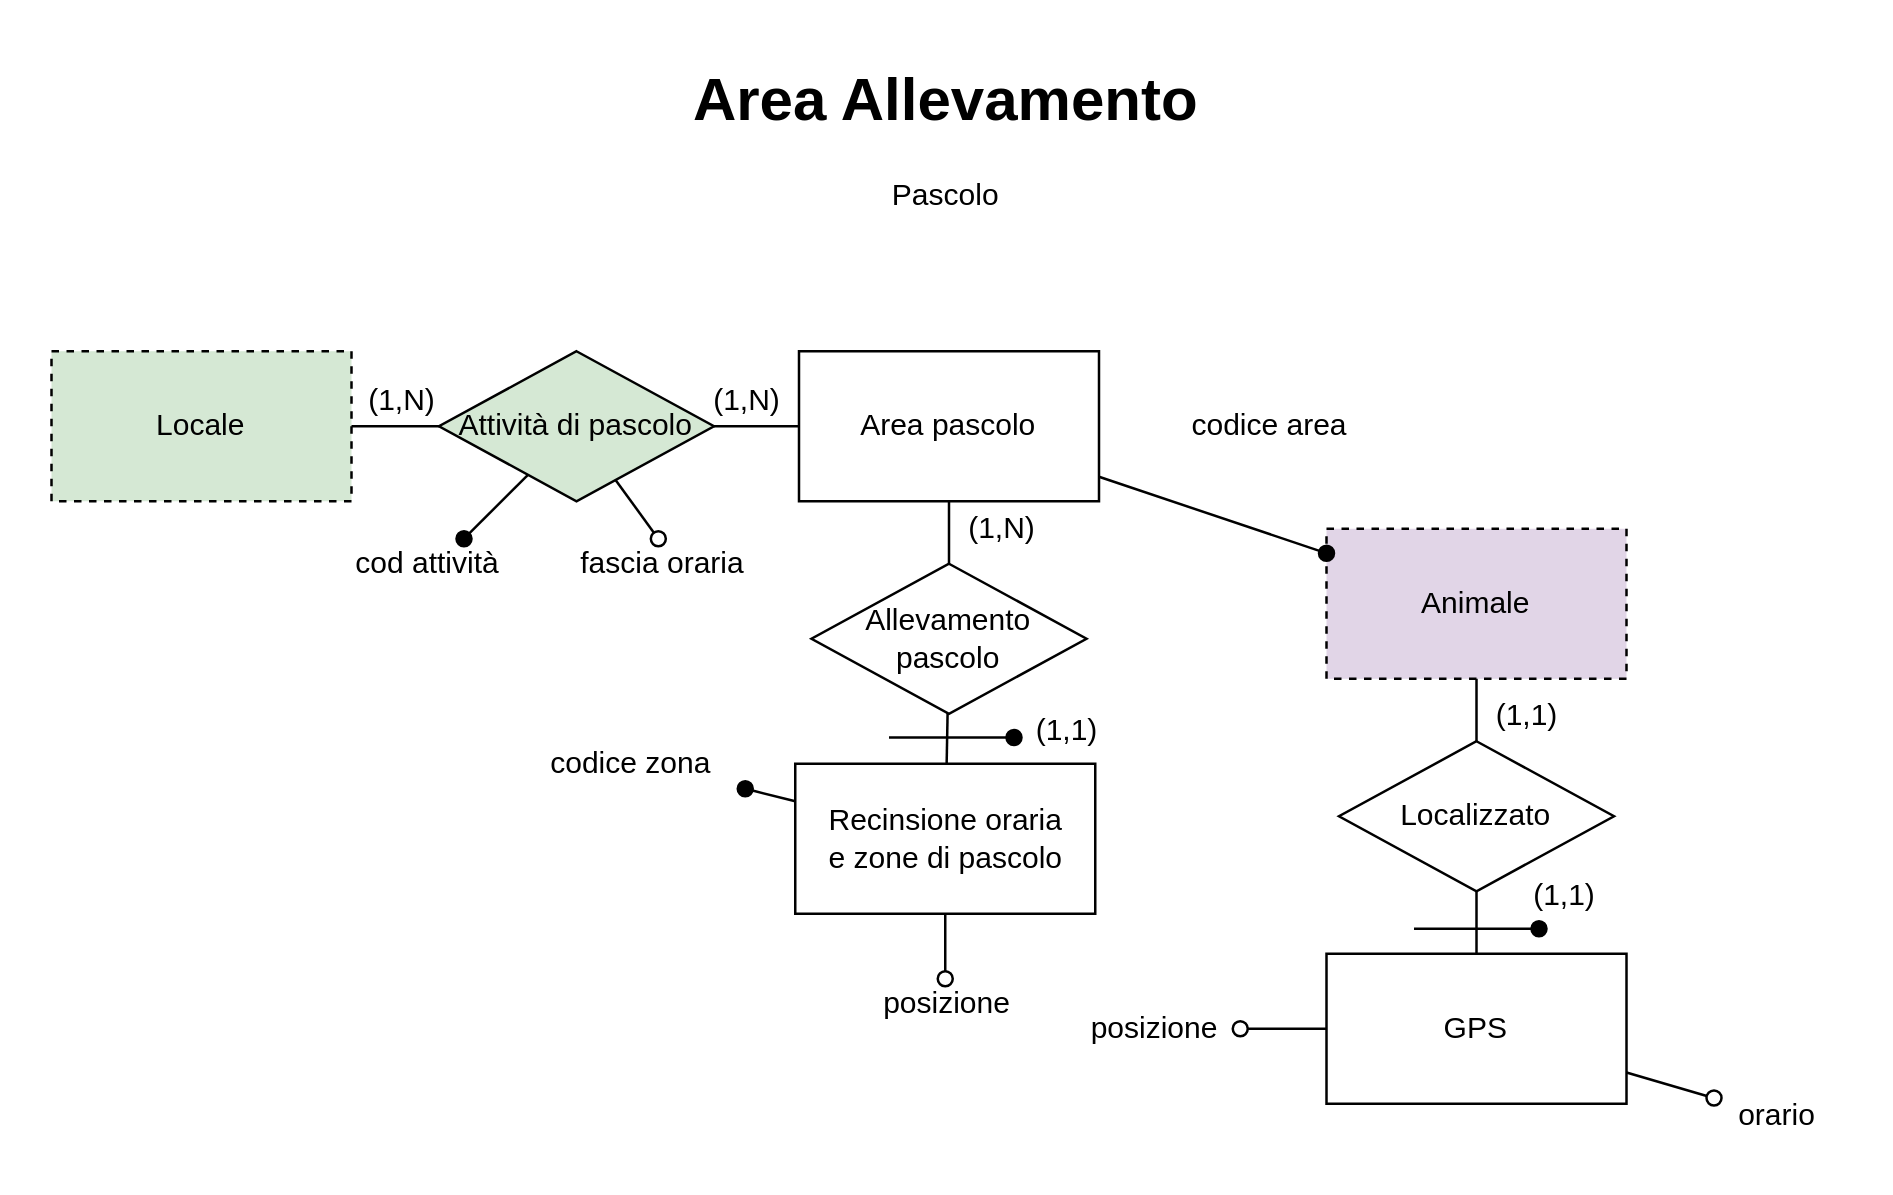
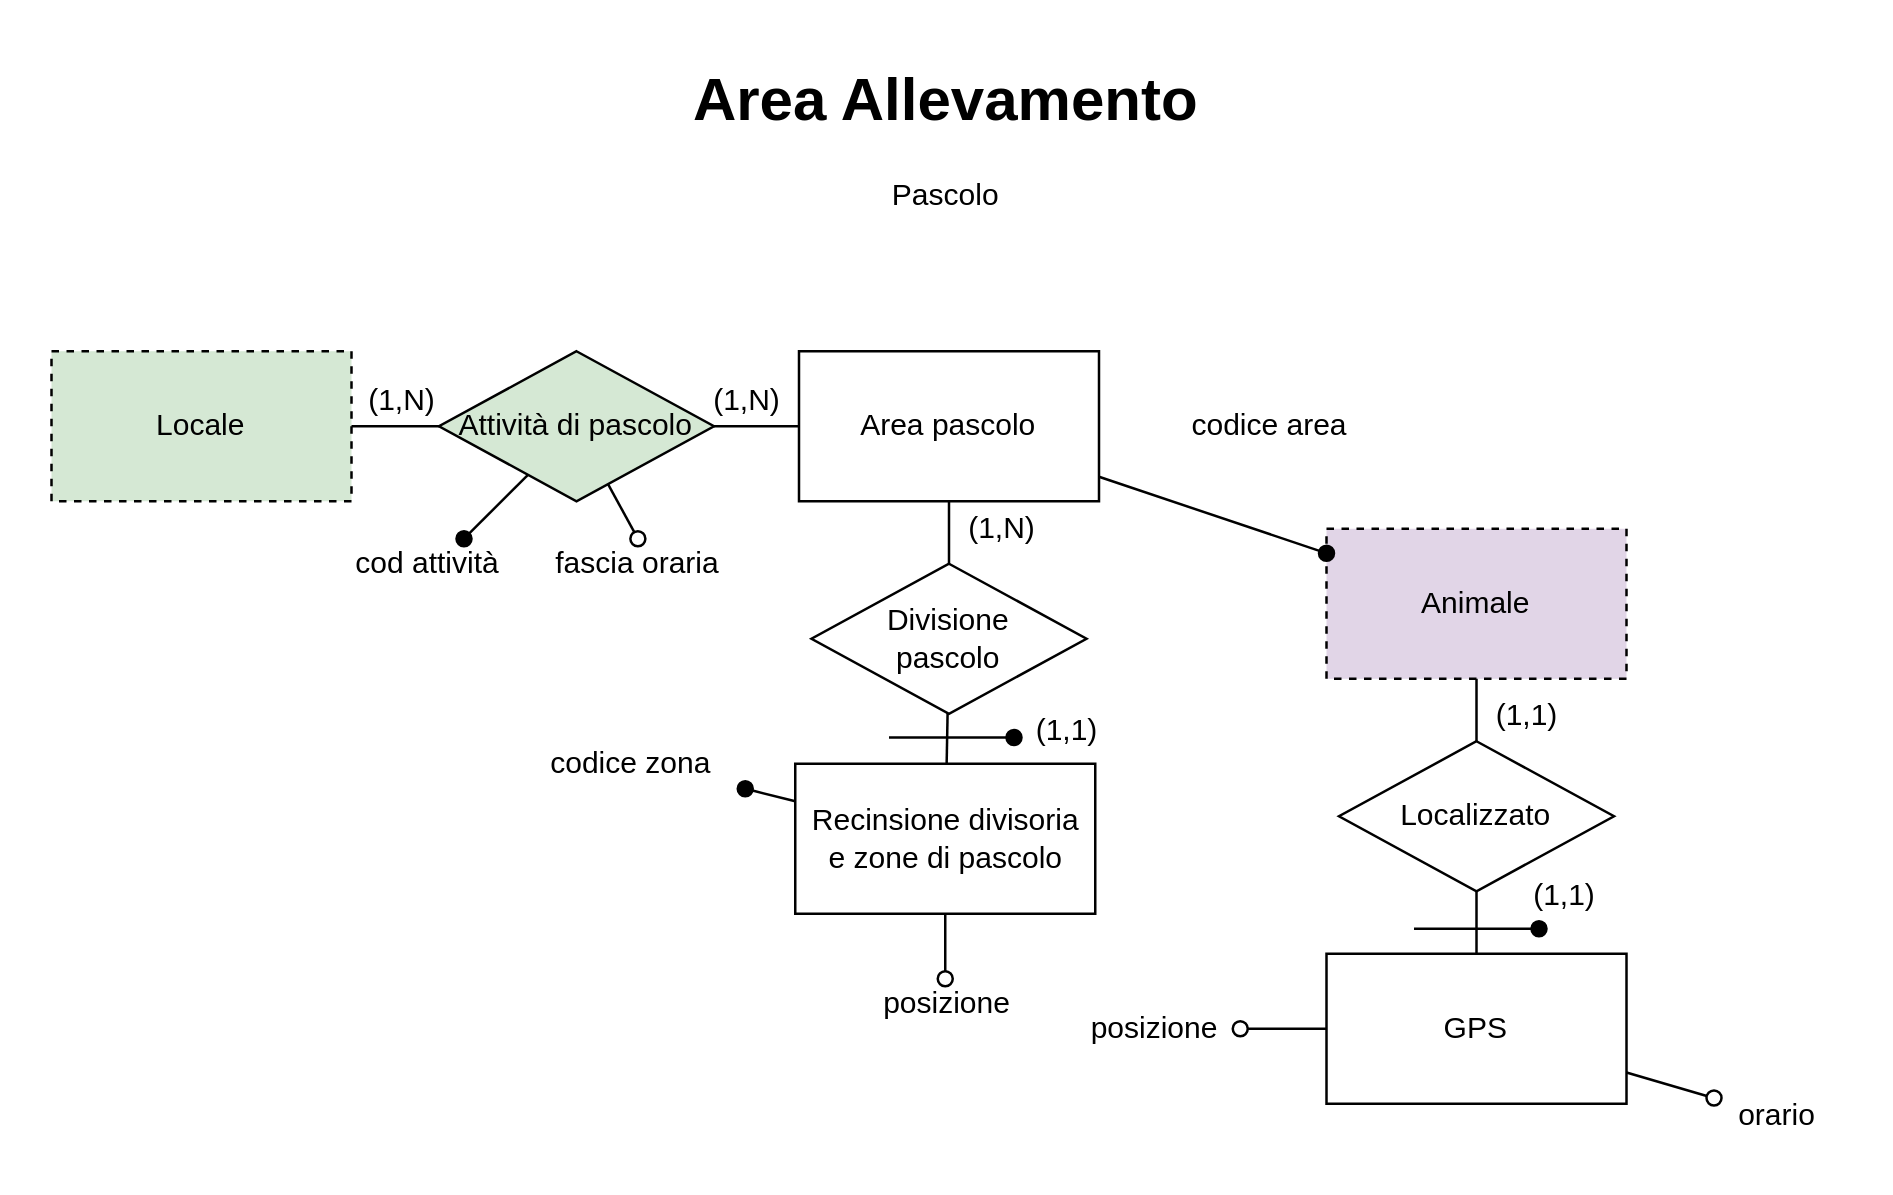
  <mxCell id="0" />
  <mxCell id="1" parent="0" />
  <mxCell id="2" value="&lt;h1&gt;Area Allevamento&lt;/h1&gt;&lt;div&gt;Pascolo&lt;/div&gt;" style="text;html=1;strokeColor=none;fillColor=none;spacing=5;spacingTop=-20;whiteSpace=wrap;overflow=hidden;rounded=0;align=center;" parent="1" vertex="1"><mxGeometry x="267.5" y="20" width="220" height="120" as="geometry" /></mxCell>
  <mxCell id="3" value="" style="rounded=1;orthogonalLoop=1;jettySize=auto;html=1;endArrow=none;endFill=0;" parent="1" source="8" target="7" edge="1"><mxGeometry relative="1" as="geometry" /></mxCell>
  <mxCell id="4" value="Animale" style="rounded=0;whiteSpace=wrap;html=1;align=center;dashed=1;fillColor=#e1d5e7;" parent="1" vertex="1"><mxGeometry x="530" y="211" width="120" height="60" as="geometry" /></mxCell>
  <mxCell id="5" style="edgeStyle=none;rounded=1;orthogonalLoop=1;jettySize=auto;html=1;endArrow=oval;endFill=0;" parent="1" source="7" target="10" edge="1"><mxGeometry relative="1" as="geometry" /></mxCell>
  <mxCell id="6" style="edgeStyle=none;rounded=0;orthogonalLoop=1;jettySize=auto;html=1;endArrow=oval;endFill=0;" parent="1" source="7" target="36" edge="1"><mxGeometry relative="1" as="geometry"><mxPoint x="685" y="430" as="targetPoint" /></mxGeometry></mxCell>
  <mxCell id="7" value="GPS&lt;br&gt;" style="rounded=0;whiteSpace=wrap;html=1;align=center;" parent="1" vertex="1"><mxGeometry x="530" y="381" width="120" height="60" as="geometry" /></mxCell>
  <mxCell id="8" value="Localizzato" style="rhombus;whiteSpace=wrap;html=1;align=center;" parent="1" vertex="1"><mxGeometry x="535" y="296" width="110" height="60" as="geometry" /></mxCell>
  <mxCell id="9" value="" style="rounded=1;orthogonalLoop=1;jettySize=auto;html=1;endArrow=none;endFill=0;" parent="1" source="4" target="8" edge="1"><mxGeometry relative="1" as="geometry"><mxPoint x="590" y="271" as="sourcePoint" /><mxPoint x="590" y="351" as="targetPoint" /></mxGeometry></mxCell>
  <mxCell id="10" value="orario&lt;br&gt;" style="text;html=1;resizable=0;points=[];autosize=1;align=center;verticalAlign=top;spacingTop=-4;" parent="1" vertex="1"><mxGeometry x="685" y="436" width="50" height="20" as="geometry" /></mxCell>
  <mxCell id="11" value="" style="endArrow=oval;html=1;endFill=1;" parent="1" edge="1"><mxGeometry width="50" height="50" relative="1" as="geometry"><mxPoint x="565" y="371" as="sourcePoint" /><mxPoint x="615" y="371" as="targetPoint" /></mxGeometry></mxCell>
  <mxCell id="12" style="edgeStyle=none;rounded=1;orthogonalLoop=1;jettySize=auto;html=1;endArrow=none;endFill=0;" parent="1" source="25" target="16" edge="1"><mxGeometry relative="1" as="geometry" /></mxCell>
  <mxCell id="13" value="Locale" style="rounded=0;whiteSpace=wrap;html=1;align=center;dashed=1;fillColor=#d5e8d4;" parent="1" vertex="1"><mxGeometry x="20" y="140" width="120" height="60" as="geometry" /></mxCell>
  <mxCell id="14" style="edgeStyle=none;rounded=1;orthogonalLoop=1;jettySize=auto;html=1;endArrow=none;endFill=0;" parent="1" source="20" target="19" edge="1"><mxGeometry relative="1" as="geometry" /></mxCell>
  <mxCell id="15" style="edgeStyle=none;rounded=1;orthogonalLoop=1;jettySize=auto;html=1;endArrow=oval;endFill=1;" parent="1" source="16" target="4" edge="1"><mxGeometry relative="1" as="geometry"><mxPoint x="535" y="170" as="targetPoint" /></mxGeometry></mxCell>
  <mxCell id="16" value="Area pascolo" style="rounded=0;whiteSpace=wrap;html=1;align=center;" parent="1" vertex="1"><mxGeometry x="319" y="140" width="120" height="60" as="geometry" /></mxCell>
  <mxCell id="17" style="edgeStyle=none;rounded=0;orthogonalLoop=1;jettySize=auto;html=1;endArrow=oval;endFill=1;" parent="1" source="19" target="35" edge="1"><mxGeometry relative="1" as="geometry"><mxPoint x="295" y="335" as="targetPoint" /></mxGeometry></mxCell>
  <mxCell id="18" style="edgeStyle=none;rounded=0;orthogonalLoop=1;jettySize=auto;html=1;endArrow=oval;endFill=0;" parent="1" source="19" target="37" edge="1"><mxGeometry relative="1" as="geometry"><mxPoint x="377.5" y="380" as="targetPoint" /></mxGeometry></mxCell>
- <mxCell id="19" value="Recinsione oraria&lt;br&gt;e zone di pascolo" style="rounded=0;whiteSpace=wrap;html=1;align=center;" parent="1" vertex="1"><mxGeometry x="317.5" y="305" width="120" height="60" as="geometry" /></mxCell>
- <mxCell id="20" value="Allevamento&lt;br&gt;pascolo&lt;br&gt;" style="rhombus;whiteSpace=wrap;html=1;align=center;" parent="1" vertex="1"><mxGeometry x="324" y="225" width="110" height="60" as="geometry" /></mxCell>
+ <mxCell id="19" value="Recinsione divisoria&lt;br&gt;e zone di pascolo" style="rounded=0;whiteSpace=wrap;html=1;align=center;" parent="1" vertex="1"><mxGeometry x="317.5" y="305" width="120" height="60" as="geometry" /></mxCell>
+ <mxCell id="20" value="Divisione&lt;br&gt;pascolo&lt;br&gt;" style="rhombus;whiteSpace=wrap;html=1;align=center;" parent="1" vertex="1"><mxGeometry x="324" y="225" width="110" height="60" as="geometry" /></mxCell>
  <mxCell id="21" style="edgeStyle=none;rounded=1;orthogonalLoop=1;jettySize=auto;html=1;endArrow=none;endFill=0;" parent="1" source="16" target="20" edge="1"><mxGeometry relative="1" as="geometry"><mxPoint x="448.955" y="200" as="sourcePoint" /><mxPoint x="440.045" y="305" as="targetPoint" /></mxGeometry></mxCell>
  <mxCell id="22" value="" style="rounded=1;orthogonalLoop=1;jettySize=auto;html=1;endArrow=oval;endFill=1;strokeColor=none;" edge="1" parent="1" source="25"><mxGeometry relative="1" as="geometry"><mxPoint x="185" y="240" as="targetPoint" /></mxGeometry></mxCell>
  <mxCell id="23" style="edgeStyle=none;rounded=1;orthogonalLoop=1;jettySize=auto;html=1;endArrow=oval;endFill=1;" edge="1" parent="1" source="25" target="39"><mxGeometry relative="1" as="geometry"><mxPoint x="185" y="220" as="targetPoint" /></mxGeometry></mxCell>
  <mxCell id="24" style="edgeStyle=none;rounded=1;orthogonalLoop=1;jettySize=auto;html=1;endArrow=oval;endFill=0;" edge="1" parent="1" source="25" target="38"><mxGeometry relative="1" as="geometry"><mxPoint x="275" y="220" as="targetPoint" /></mxGeometry></mxCell>
  <mxCell id="25" value="Attività di pascolo" style="rhombus;whiteSpace=wrap;html=1;align=center;fillColor=#d5e8d4;" parent="1" vertex="1"><mxGeometry x="175" y="140" width="110" height="60" as="geometry" /></mxCell>
  <mxCell id="26" style="edgeStyle=none;rounded=1;orthogonalLoop=1;jettySize=auto;html=1;endArrow=none;endFill=0;" parent="1" source="13" target="25" edge="1"><mxGeometry relative="1" as="geometry"><mxPoint x="80" y="161" as="sourcePoint" /><mxPoint x="97.5" y="161" as="targetPoint" /></mxGeometry></mxCell>
  <mxCell id="27" value="codice area" style="text;html=1;resizable=0;points=[];autosize=1;align=center;verticalAlign=top;spacingTop=-4;" parent="1" vertex="1"><mxGeometry x="467" y="160" width="80" height="20" as="geometry" /></mxCell>
  <mxCell id="28" value="(1,1)&lt;br&gt;" style="text;html=1;resizable=0;points=[];autosize=1;align=center;verticalAlign=top;spacingTop=-4;" parent="1" vertex="1"><mxGeometry x="590" y="276" width="40" height="20" as="geometry" /></mxCell>
  <mxCell id="29" value="(1,1)" style="text;html=1;resizable=0;points=[];autosize=1;align=center;verticalAlign=top;spacingTop=-4;" parent="1" vertex="1"><mxGeometry x="605" y="347.5" width="40" height="20" as="geometry" /></mxCell>
  <mxCell id="30" value="(1,N)&lt;br&gt;" style="text;html=1;resizable=0;points=[];autosize=1;align=center;verticalAlign=top;spacingTop=-4;" parent="1" vertex="1"><mxGeometry x="379.5" y="201" width="40" height="20" as="geometry" /></mxCell>
  <mxCell id="31" value="(1,1)&lt;br&gt;" style="text;html=1;resizable=0;points=[];autosize=1;align=center;verticalAlign=top;spacingTop=-4;" parent="1" vertex="1"><mxGeometry x="405.5" y="281.5" width="40" height="20" as="geometry" /></mxCell>
  <mxCell id="32" value="(1,N)" style="text;html=1;resizable=0;points=[];autosize=1;align=center;verticalAlign=top;spacingTop=-4;" parent="1" vertex="1"><mxGeometry x="277.5" y="150" width="40" height="20" as="geometry" /></mxCell>
  <mxCell id="33" value="(1,N)" style="text;html=1;resizable=0;points=[];autosize=1;align=center;verticalAlign=top;spacingTop=-4;" parent="1" vertex="1"><mxGeometry x="140" y="150" width="40" height="20" as="geometry" /></mxCell>
  <mxCell id="34" value="" style="endArrow=oval;html=1;endFill=1;" parent="1" edge="1"><mxGeometry width="50" height="50" relative="1" as="geometry"><mxPoint x="355" y="294.5" as="sourcePoint" /><mxPoint x="405" y="294.5" as="targetPoint" /></mxGeometry></mxCell>
  <mxCell id="35" value="codice zona" style="text;html=1;resizable=0;points=[];autosize=1;align=left;verticalAlign=top;spacingTop=-4;" parent="1" vertex="1"><mxGeometry x="217.5" y="295" width="80" height="20" as="geometry" /></mxCell>
  <mxCell id="36" value="posizione" style="text;html=1;resizable=0;points=[];autosize=1;align=center;verticalAlign=top;spacingTop=-4;" parent="1" vertex="1"><mxGeometry x="425.5" y="401" width="70" height="20" as="geometry" /></mxCell>
  <mxCell id="37" value="posizione" style="text;html=1;resizable=0;points=[];autosize=1;align=center;verticalAlign=top;spacingTop=-4;" parent="1" vertex="1"><mxGeometry x="342.5" y="391" width="70" height="20" as="geometry" /></mxCell>
- <mxCell id="38" value="fascia oraria&lt;br&gt;" style="text;html=1;resizable=0;points=[];autosize=1;align=left;verticalAlign=top;spacingTop=-4;" vertex="1" parent="1"><mxGeometry x="230" y="215" width="80" height="20" as="geometry" /></mxCell>
+ <mxCell id="38" value="fascia oraria&lt;br&gt;" style="text;html=1;resizable=0;points=[];autosize=1;align=left;verticalAlign=top;spacingTop=-4;" vertex="1" parent="1"><mxGeometry x="220" y="215" width="80" height="20" as="geometry" /></mxCell>
  <mxCell id="39" value="cod attività" style="text;html=1;resizable=0;points=[];autosize=1;align=left;verticalAlign=top;spacingTop=-4;" vertex="1" parent="1"><mxGeometry x="140" y="215" width="70" height="20" as="geometry" /></mxCell>
